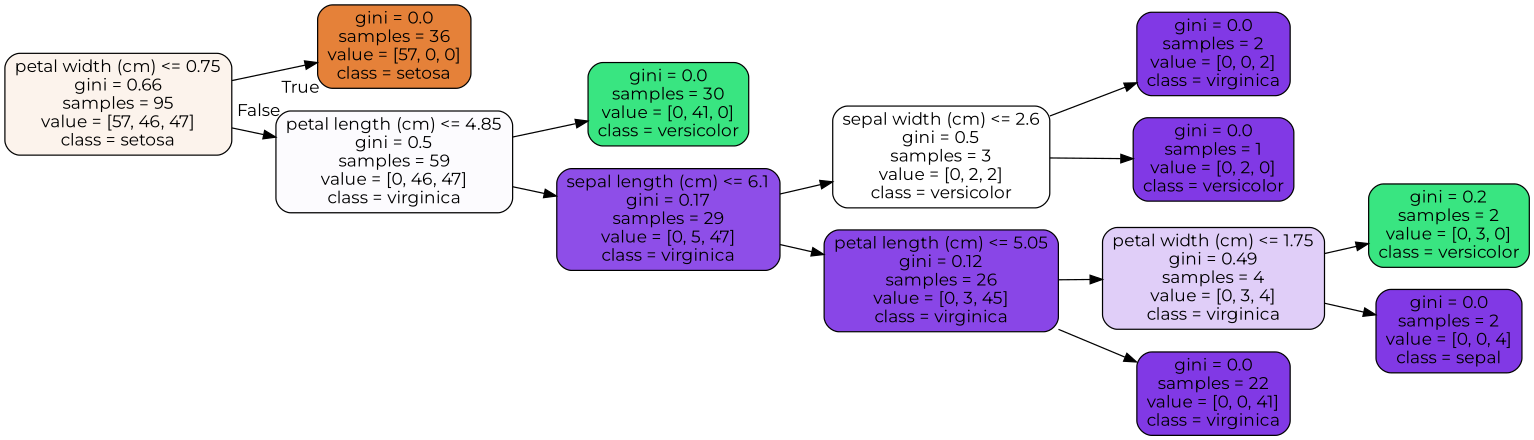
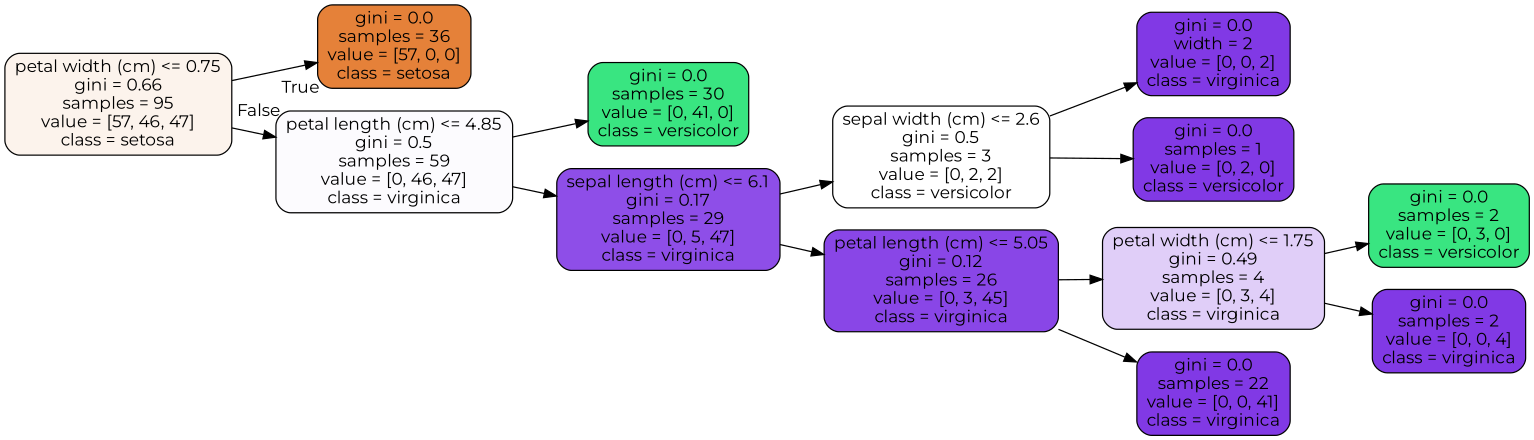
  digraph {
    fontname=Montserrat
    rankdir=LR
    node [color=black fillcolor="#8139e5" fontname=Montserrat shape=box style="filled, rounded"]
    edge [fontname=Montserrat]
    n1 [fillcolor="#fcf3ec" label="petal width (cm) <= 0.75\ngini = 0.66\nsamples = 95\nvalue = [57, 46, 47]\nclass = setosa"]
    n2 [fillcolor="#e58139" label="gini = 0.0\nsamples = 36\nvalue = [57, 0, 0]\nclass = setosa"]
    n3 [fillcolor="#fcfbfe" label="petal length (cm) <= 4.85\ngini = 0.5\nsamples = 59\nvalue = [0, 46, 47]\nclass = virginica"]
    n4 [fillcolor="#39e581" label="gini = 0.0\nsamples = 30\nvalue = [0, 41, 0]\nclass = versicolor"]
    n5 [fillcolor="#8e4ee8" label="sepal length (cm) <= 6.1\ngini = 0.17\nsamples = 29\nvalue = [0, 5, 47]\nclass = virginica"]
    n6 [fillcolor="#ffffff" label="sepal width (cm) <= 2.6\ngini = 0.5\nsamples = 3\nvalue = [0, 2, 2]\nclass = versicolor"]
    n7 [fillcolor="#8946e7" label="petal length (cm) <= 5.05\ngini = 0.12\nsamples = 26\nvalue = [0, 3, 45]\nclass = virginica"]
-   n8 [label="gini = 0.0\nsamples = 2\nvalue = [0, 0, 2]\nclass = virginica"]
+   n8 [label="gini = 0.0\nwidth = 2\nvalue = [0, 0, 2]\nclass = virginica"]
    n9 [label="gini = 0.0\nsamples = 1\nvalue = [0, 2, 0]\nclass = versicolor"]
    n10 [fillcolor="#e0cef8" label="petal width (cm) <= 1.75\ngini = 0.49\nsamples = 4\nvalue = [0, 3, 4]\nclass = virginica"]
    n11 [label="gini = 0.0\nsamples = 22\nvalue = [0, 0, 41]\nclass = virginica"]
-   n12 [fillcolor="#39e581" label="gini = 0.2\nsamples = 2\nvalue = [0, 3, 0]\nclass = versicolor"]
-   n13 [label="gini = 0.0\nsamples = 2\nvalue = [0, 0, 4]\nclass = sepal"]
+   n12 [fillcolor="#39e581" label="gini = 0.0\nsamples = 2\nvalue = [0, 3, 0]\nclass = versicolor"]
+   n13 [label="gini = 0.0\nsamples = 2\nvalue = [0, 0, 4]\nclass = virginica"]
    n1 -> n2 [headlabel=True labelangle=45 labeldistance=2.5]
    n1 -> n3 [headlabel=False labelangle=-45 labeldistance=2.5]
    n3 -> n4
    n3 -> n5
    n5 -> n6
    n5 -> n7
    n6 -> n8
    n6 -> n9
    n7 -> n10
    n7 -> n11
    n10 -> n12
    n10 -> n13
  }
